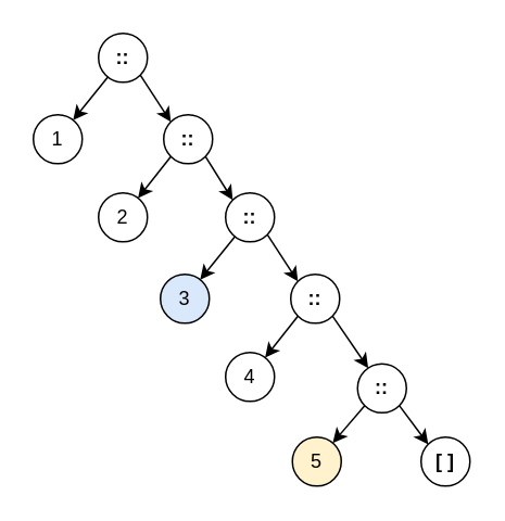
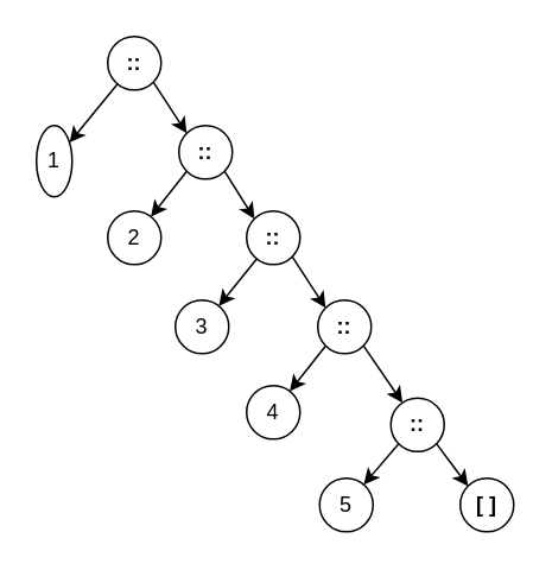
  <mxCell id="0" />
  <mxCell id="1" parent="0" />
  <mxCell id="2" value="" style="rounded=0;orthogonalLoop=1;jettySize=auto;html=1;" edge="1" parent="1" source="4" target="5"><mxGeometry relative="1" as="geometry" /></mxCell>
  <mxCell id="3" style="edgeStyle=none;rounded=0;orthogonalLoop=1;jettySize=auto;html=1;exitX=1;exitY=1;exitDx=0;exitDy=0;entryX=0;entryY=0;entryDx=0;entryDy=0;" edge="1" parent="1" source="4" target="7"><mxGeometry relative="1" as="geometry" /></mxCell>
  <mxCell id="4" value="&lt;b&gt;::&lt;/b&gt;" style="ellipse;whiteSpace=wrap;html=1;aspect=fixed;" vertex="1" parent="1"><mxGeometry x="60" y="20" width="30" height="30" as="geometry" /></mxCell>
- <mxCell id="5" value="1" style="ellipse;whiteSpace=wrap;html=1;aspect=fixed;" vertex="1" parent="1"><mxGeometry x="20" y="70" width="30" height="30" as="geometry" /></mxCell>
+ <mxCell id="5" value="1" style="ellipse;whiteSpace=wrap;html=1;aspect=fixed;" vertex="1" parent="1"><mxGeometry x="20" y="70" width="20" height="40" as="geometry" /></mxCell>
  <mxCell id="6" style="edgeStyle=none;rounded=0;orthogonalLoop=1;jettySize=auto;html=1;exitX=1;exitY=1;exitDx=0;exitDy=0;entryX=0;entryY=0;entryDx=0;entryDy=0;" edge="1" parent="1" source="7" target="12"><mxGeometry relative="1" as="geometry"><mxPoint x="140" y="130" as="targetPoint" /></mxGeometry></mxCell>
  <mxCell id="7" value="&lt;b&gt;::&lt;/b&gt;" style="ellipse;whiteSpace=wrap;html=1;aspect=fixed;" vertex="1" parent="1"><mxGeometry x="100" y="70" width="30" height="30" as="geometry" /></mxCell>
  <mxCell id="8" value="" style="rounded=0;orthogonalLoop=1;jettySize=auto;html=1;exitX=0;exitY=1;exitDx=0;exitDy=0;" edge="1" parent="1" target="9" source="7"><mxGeometry relative="1" as="geometry"><mxPoint x="105.705" y="94.773" as="sourcePoint" /></mxGeometry></mxCell>
  <mxCell id="9" value="2" style="ellipse;whiteSpace=wrap;html=1;aspect=fixed;" vertex="1" parent="1"><mxGeometry x="60" y="118" width="30" height="30" as="geometry" /></mxCell>
  <mxCell id="10" value="" style="rounded=0;orthogonalLoop=1;jettySize=auto;html=1;" edge="1" parent="1" source="12" target="13"><mxGeometry relative="1" as="geometry" /></mxCell>
  <mxCell id="11" style="edgeStyle=none;rounded=0;orthogonalLoop=1;jettySize=auto;html=1;exitX=1;exitY=1;exitDx=0;exitDy=0;entryX=0;entryY=0;entryDx=0;entryDy=0;" edge="1" parent="1" source="12" target="15"><mxGeometry relative="1" as="geometry" /></mxCell>
  <mxCell id="12" value="&lt;b&gt;::&lt;/b&gt;" style="ellipse;whiteSpace=wrap;html=1;aspect=fixed;" vertex="1" parent="1"><mxGeometry x="138" y="118" width="30" height="30" as="geometry" /></mxCell>
- <mxCell id="13" value="3" style="ellipse;whiteSpace=wrap;html=1;aspect=fixed;fillColor=#dae8fc;" vertex="1" parent="1"><mxGeometry x="98" y="168" width="30" height="30" as="geometry" /></mxCell>
+ <mxCell id="13" value="3" style="ellipse;whiteSpace=wrap;html=1;aspect=fixed;" vertex="1" parent="1"><mxGeometry x="98" y="168" width="30" height="30" as="geometry" /></mxCell>
  <mxCell id="14" style="edgeStyle=none;rounded=0;orthogonalLoop=1;jettySize=auto;html=1;exitX=1;exitY=1;exitDx=0;exitDy=0;" edge="1" parent="1" source="15" target="21"><mxGeometry relative="1" as="geometry" /></mxCell>
  <mxCell id="15" value="&lt;b&gt;::&lt;/b&gt;" style="ellipse;whiteSpace=wrap;html=1;aspect=fixed;" vertex="1" parent="1"><mxGeometry x="178" y="168" width="30" height="30" as="geometry" /></mxCell>
  <mxCell id="16" value="" style="rounded=0;orthogonalLoop=1;jettySize=auto;html=1;exitX=0;exitY=1;exitDx=0;exitDy=0;" edge="1" parent="1" source="15" target="17"><mxGeometry relative="1" as="geometry"><mxPoint x="183.705" y="204.773" as="sourcePoint" /></mxGeometry></mxCell>
  <mxCell id="17" value="4" style="ellipse;whiteSpace=wrap;html=1;aspect=fixed;" vertex="1" parent="1"><mxGeometry x="138" y="216" width="30" height="30" as="geometry" /></mxCell>
  <mxCell id="18" value="" style="rounded=0;orthogonalLoop=1;jettySize=auto;html=1;exitX=0;exitY=1;exitDx=0;exitDy=0;" edge="1" parent="1" target="19" source="21"><mxGeometry relative="1" as="geometry"><mxPoint x="223" y="246" as="sourcePoint" /></mxGeometry></mxCell>
- <mxCell id="19" value="5" style="ellipse;whiteSpace=wrap;html=1;aspect=fixed;fillColor=#fff2cc;" vertex="1" parent="1"><mxGeometry x="179" y="268" width="30" height="30" as="geometry" /></mxCell>
+ <mxCell id="19" value="5" style="ellipse;whiteSpace=wrap;html=1;aspect=fixed;" vertex="1" parent="1"><mxGeometry x="179" y="268" width="30" height="30" as="geometry" /></mxCell>
  <mxCell id="20" style="edgeStyle=none;rounded=0;orthogonalLoop=1;jettySize=auto;html=1;exitX=1;exitY=1;exitDx=0;exitDy=0;entryX=0;entryY=0;entryDx=0;entryDy=0;" edge="1" parent="1" source="21" target="22"><mxGeometry relative="1" as="geometry" /></mxCell>
  <mxCell id="21" value="&lt;b&gt;::&lt;/b&gt;" style="ellipse;whiteSpace=wrap;html=1;aspect=fixed;" vertex="1" parent="1"><mxGeometry x="219" y="223" width="30" height="30" as="geometry" /></mxCell>
  <mxCell id="22" value="&lt;b&gt;[ ]&lt;/b&gt;" style="ellipse;whiteSpace=wrap;html=1;aspect=fixed;" vertex="1" parent="1"><mxGeometry x="258" y="268" width="30" height="30" as="geometry" /></mxCell>
